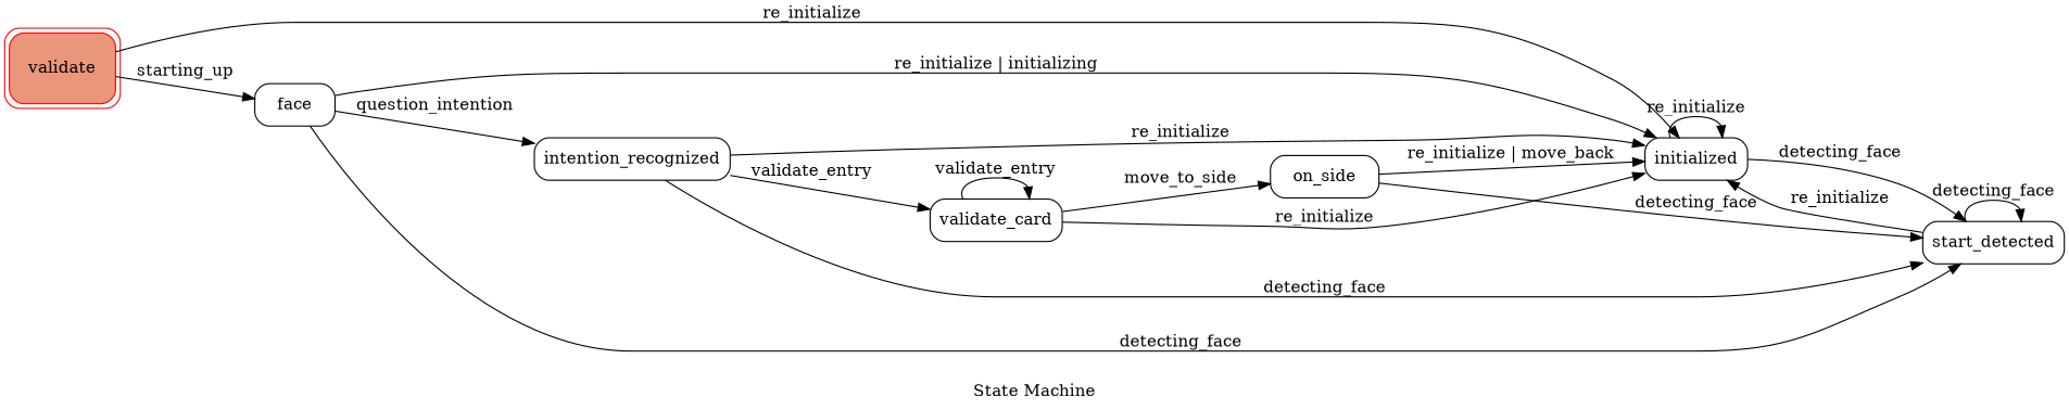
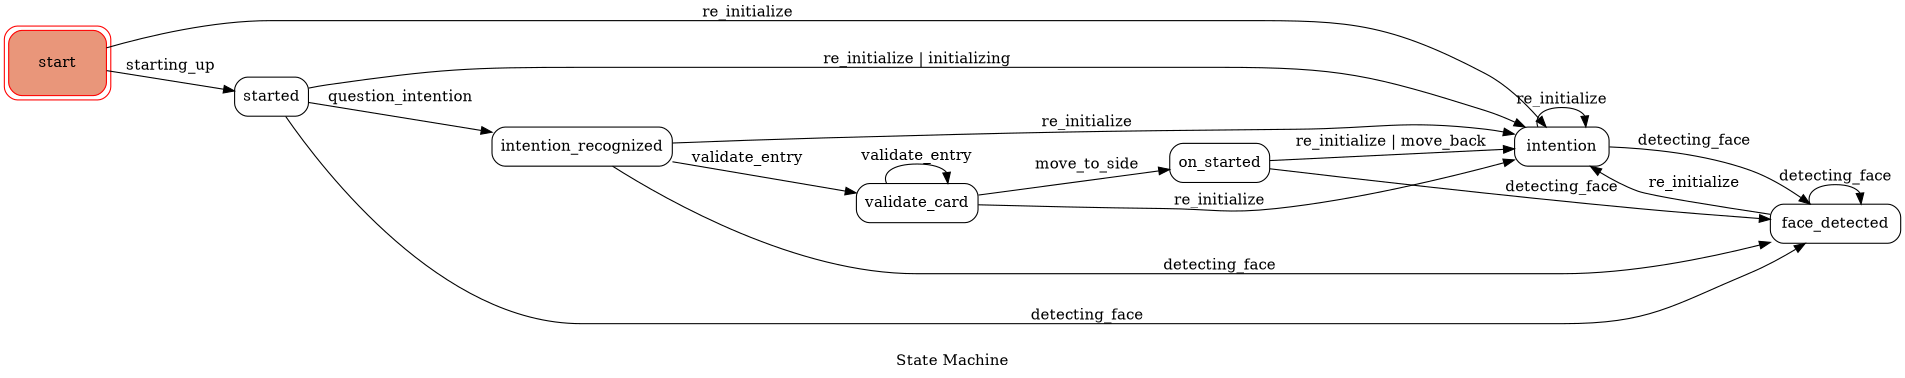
  strict digraph {
    label="State Machine"
    rankdir=LR
    node [color=black fillcolor=white peripheries=1 shape=rectangle style="rounded, filled"]
    edge [color=black]
-   n1 [color=red fillcolor=darksalmon height=0.61111 label=validate peripheries=2 width=0.86111]
-   n2 [height=0.5 label=face width=0.75]
-   n3 [height=0.5 label=initialized width=0.98611]
-   n4 [height=0.5 label=start_detected width=1.2639]
+   n1 [color=red fillcolor=darksalmon height=0.61111 label=start peripheries=2 width=0.86111]
+   n2 [height=0.5 label=started width=0.75]
+   n3 [height=0.5 label=intention width=0.98611]
+   n4 [height=0.5 label=face_detected width=1.2639]
    n5 [height=0.5 label=intention_recognized width=1.8194]
    n6 [height=0.5 label=validate_card width=1.2361]
-   n7 [height=0.5 label=on_side width=0.81944]
+   n7 [height=0.5 label=on_started width=0.81944]
    n1 -> n2 [label=starting_up]
    n1 -> n3 [label=re_initialize]
    n2 -> n3 [label="re_initialize | initializing"]
    n2 -> n4 [label=detecting_face]
    n2 -> n5 [label=question_intention]
    n3 -> n3 [label=re_initialize]
    n3 -> n4 [label=detecting_face]
    n4 -> n3 [label=re_initialize]
    n4 -> n4 [label=detecting_face]
    n5 -> n3 [label=re_initialize]
    n5 -> n4 [label=detecting_face]
    n5 -> n6 [label=validate_entry]
    n6 -> n3 [label=re_initialize]
    n6 -> n6 [label=validate_entry]
    n6 -> n7 [label=move_to_side]
    n7 -> n3 [label="re_initialize | move_back"]
    n7 -> n4 [label=detecting_face]
  }
